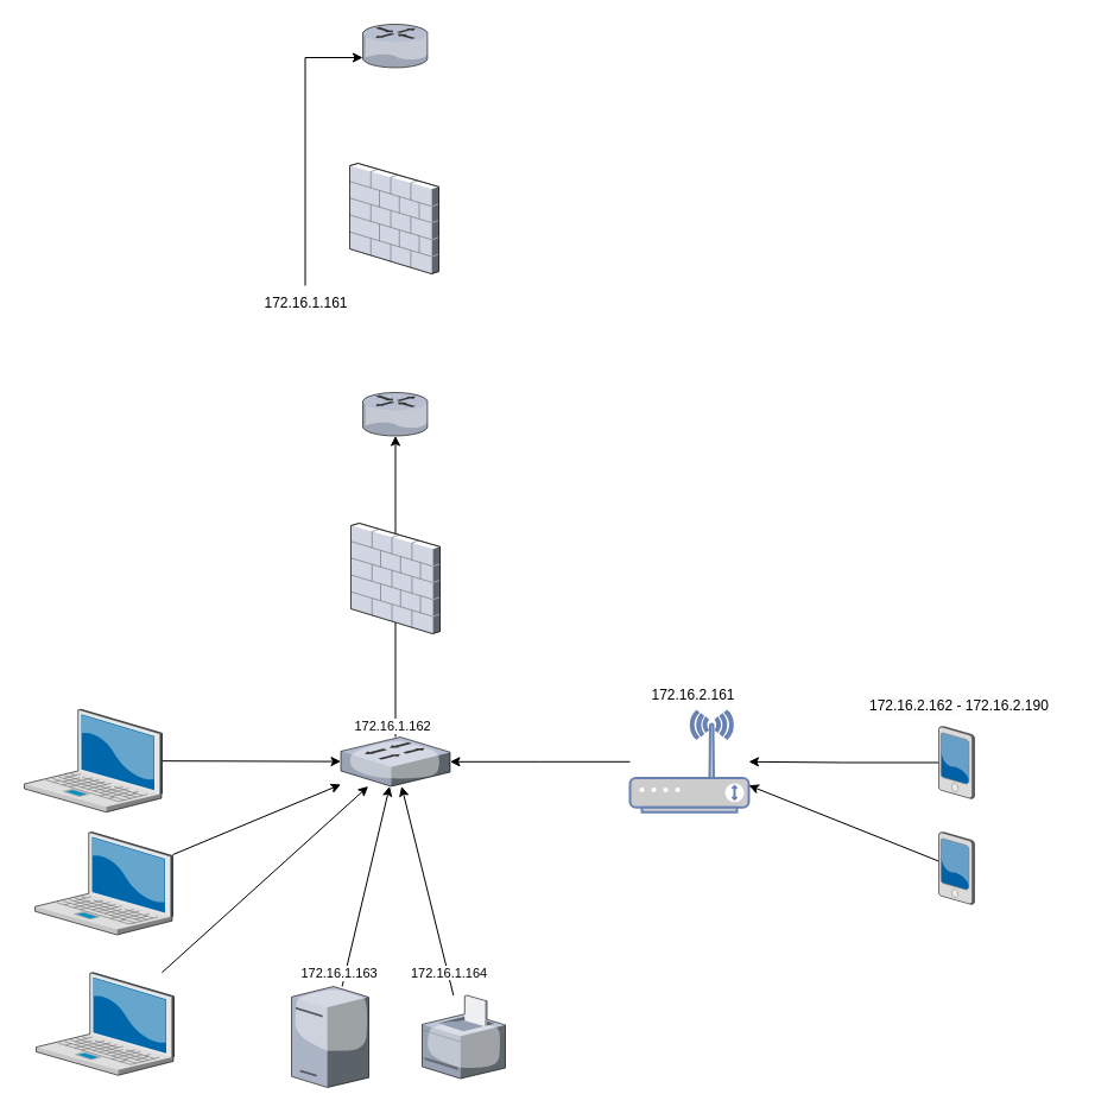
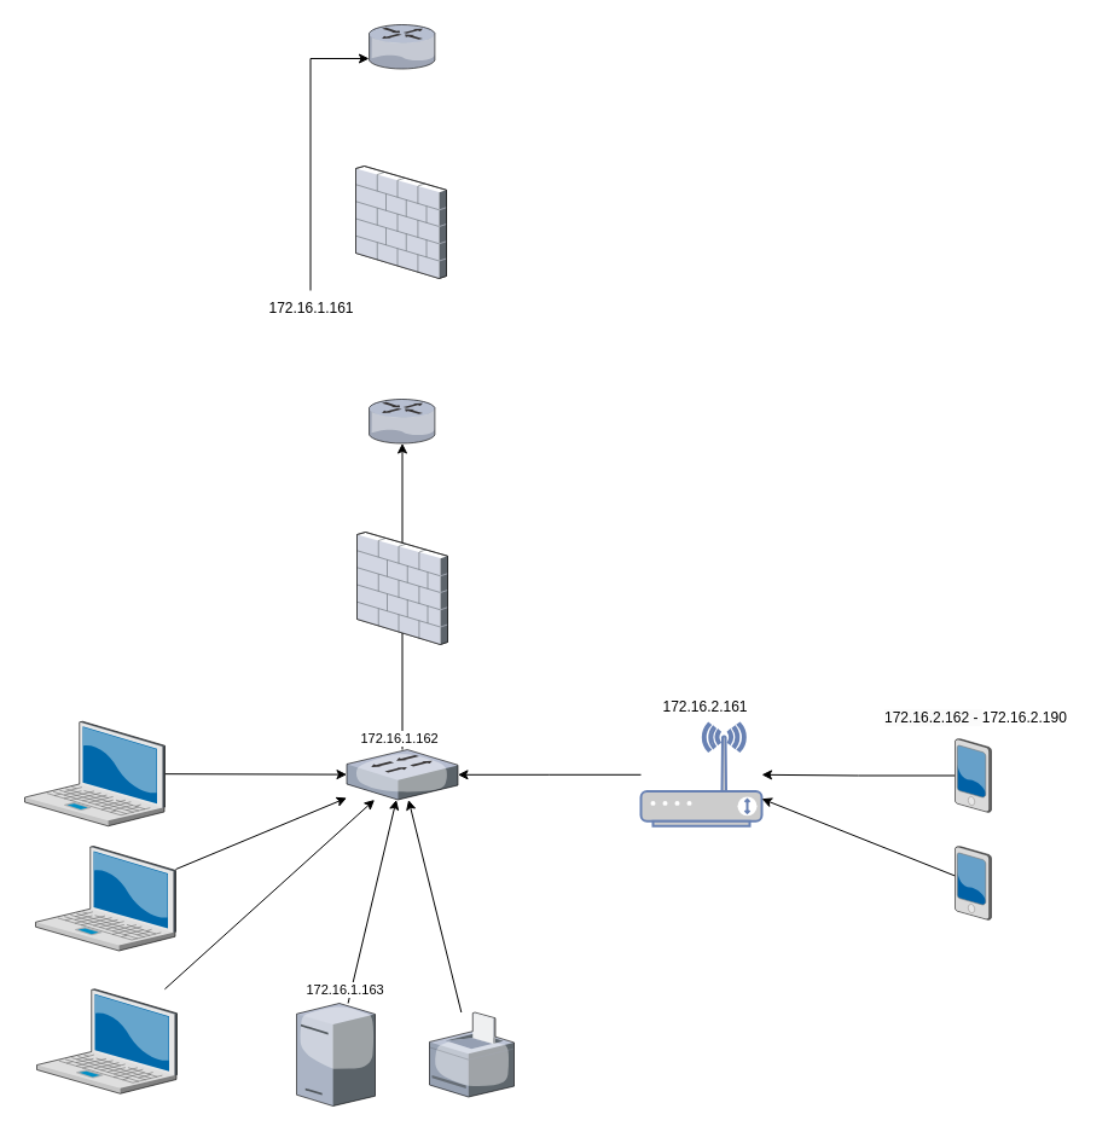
  <mxCell id="0" />
  <mxCell id="1" parent="0" />
  <mxCell id="2" style="rounded=0;orthogonalLoop=1;jettySize=auto;html=1;" edge="1" parent="1" source="3" target="9"><mxGeometry relative="1" as="geometry" /></mxCell>
  <mxCell id="3" value="" style="verticalLabelPosition=bottom;sketch=0;aspect=fixed;html=1;verticalAlign=top;strokeColor=none;align=center;outlineConnect=0;shape=mxgraph.citrix.printer;" vertex="1" parent="1"><mxGeometry x="355" y="837.5" width="70" height="70" as="geometry" /></mxCell>
  <mxCell id="4" value="" style="verticalLabelPosition=bottom;sketch=0;aspect=fixed;html=1;verticalAlign=top;strokeColor=none;align=center;outlineConnect=0;shape=mxgraph.citrix.router;" vertex="1" parent="1"><mxGeometry x="305" y="330" width="55" height="36.5" as="geometry" /></mxCell>
  <mxCell id="5" style="rounded=0;orthogonalLoop=1;jettySize=auto;html=1;" edge="1" parent="1" source="6" target="9"><mxGeometry relative="1" as="geometry" /></mxCell>
  <mxCell id="6" value="" style="verticalLabelPosition=bottom;sketch=0;aspect=fixed;html=1;verticalAlign=top;strokeColor=none;align=center;outlineConnect=0;shape=mxgraph.citrix.laptop_2;" vertex="1" parent="1"><mxGeometry x="30" y="818.25" width="116" height="86.5" as="geometry" /></mxCell>
  <mxCell id="7" style="edgeStyle=orthogonalEdgeStyle;rounded=0;orthogonalLoop=1;jettySize=auto;html=1;" edge="1" parent="1" source="9" target="4"><mxGeometry relative="1" as="geometry" /></mxCell>
  <mxCell id="8" value="172.16.1.162" style="edgeLabel;html=1;align=center;verticalAlign=middle;resizable=0;points=[];" vertex="1" connectable="0" parent="7"><mxGeometry x="-0.918" y="3" relative="1" as="geometry"><mxPoint as="offset" /></mxGeometry></mxCell>
  <mxCell id="9" value="" style="verticalLabelPosition=bottom;sketch=0;aspect=fixed;html=1;verticalAlign=top;strokeColor=none;align=center;outlineConnect=0;shape=mxgraph.citrix.switch;" vertex="1" parent="1"><mxGeometry x="286.5" y="620" width="92" height="41.5" as="geometry" /></mxCell>
  <mxCell id="10" style="rounded=0;orthogonalLoop=1;jettySize=auto;html=1;" edge="1" parent="1" source="11" target="9"><mxGeometry relative="1" as="geometry" /></mxCell>
  <mxCell id="11" value="" style="verticalLabelPosition=bottom;sketch=0;aspect=fixed;html=1;verticalAlign=top;strokeColor=none;align=center;outlineConnect=0;shape=mxgraph.citrix.laptop_2;" vertex="1" parent="1"><mxGeometry x="29" y="700" width="116" height="86.5" as="geometry" /></mxCell>
  <mxCell id="12" style="rounded=0;orthogonalLoop=1;jettySize=auto;html=1;" edge="1" parent="1" source="13" target="9"><mxGeometry relative="1" as="geometry" /></mxCell>
  <mxCell id="13" value="" style="verticalLabelPosition=bottom;sketch=0;aspect=fixed;html=1;verticalAlign=top;strokeColor=none;align=center;outlineConnect=0;shape=mxgraph.citrix.laptop_2;" vertex="1" parent="1"><mxGeometry x="20" y="596.75" width="116" height="86.5" as="geometry" /></mxCell>
  <mxCell id="14" style="rounded=0;orthogonalLoop=1;jettySize=auto;html=1;" edge="1" parent="1" source="16" target="9"><mxGeometry relative="1" as="geometry" /></mxCell>
  <mxCell id="15" value="172.16.1.163" style="edgeLabel;html=1;align=center;verticalAlign=middle;resizable=0;points=[];" vertex="1" connectable="0" parent="14"><mxGeometry x="-0.771" y="4" relative="1" as="geometry"><mxPoint x="-4" y="9" as="offset" /></mxGeometry></mxCell>
  <mxCell id="16" value="" style="verticalLabelPosition=bottom;sketch=0;aspect=fixed;html=1;verticalAlign=top;strokeColor=none;align=center;outlineConnect=0;shape=mxgraph.citrix.license_server;" vertex="1" parent="1"><mxGeometry x="245" y="830" width="65" height="85" as="geometry" /></mxCell>
  <mxCell id="17" value="" style="verticalLabelPosition=bottom;sketch=0;aspect=fixed;html=1;verticalAlign=top;strokeColor=none;align=center;outlineConnect=0;shape=mxgraph.citrix.firewall;" vertex="1" parent="1"><mxGeometry x="295" y="440" width="75" height="93" as="geometry" /></mxCell>
  <mxCell id="18" value="" style="verticalLabelPosition=bottom;sketch=0;aspect=fixed;html=1;verticalAlign=top;strokeColor=none;align=center;outlineConnect=0;shape=mxgraph.citrix.router;" vertex="1" parent="1"><mxGeometry x="305" y="20" width="55" height="36.5" as="geometry" /></mxCell>
- <mxCell id="19" value="&lt;span style=&quot;color: rgb(0, 0, 0); font-family: Helvetica; font-size: 11px; font-style: normal; font-variant-ligatures: normal; font-variant-caps: normal; font-weight: 400; letter-spacing: normal; orphans: 2; text-align: center; text-indent: 0px; text-transform: none; widows: 2; word-spacing: 0px; -webkit-text-stroke-width: 0px; background-color: rgb(255, 255, 255); text-decoration-thickness: initial; text-decoration-style: initial; text-decoration-color: initial; float: none; display: inline !important;&quot;&gt;172.16.1.164&lt;br&gt;&lt;br&gt;&lt;/span&gt;" style="text;whiteSpace=wrap;html=1;" vertex="1" parent="1"><mxGeometry x="344" y="805" width="70" height="20" as="geometry" /></mxCell>
  <mxCell id="20" style="edgeStyle=orthogonalEdgeStyle;rounded=0;orthogonalLoop=1;jettySize=auto;html=1;" edge="1" parent="1" source="21" target="18"><mxGeometry relative="1" as="geometry"><Array as="points"><mxPoint x="332" y="48" /></Array></mxGeometry></mxCell>
  <mxCell id="21" value="172.16.1.161" style="text;html=1;align=center;verticalAlign=middle;resizable=0;points=[];autosize=1;strokeColor=none;fillColor=none;" vertex="1" parent="1"><mxGeometry x="211.5" y="240" width="90" height="30" as="geometry" /></mxCell>
  <mxCell id="22" value="" style="verticalLabelPosition=bottom;sketch=0;aspect=fixed;html=1;verticalAlign=top;strokeColor=none;align=center;outlineConnect=0;shape=mxgraph.citrix.firewall;" vertex="1" parent="1"><mxGeometry x="294" y="137" width="75" height="93" as="geometry" /></mxCell>
  <mxCell id="23" style="edgeStyle=orthogonalEdgeStyle;rounded=0;orthogonalLoop=1;jettySize=auto;html=1;" edge="1" parent="1" source="24" target="9"><mxGeometry relative="1" as="geometry" /></mxCell>
  <mxCell id="24" value="" style="fontColor=#0066CC;verticalAlign=top;verticalLabelPosition=bottom;labelPosition=center;align=center;html=1;outlineConnect=0;fillColor=#CCCCCC;strokeColor=#6881B3;gradientColor=none;gradientDirection=north;strokeWidth=2;shape=mxgraph.networks.wireless_modem;" vertex="1" parent="1"><mxGeometry x="530" y="598.25" width="100" height="85" as="geometry" /></mxCell>
  <mxCell id="25" value="172.16.2.161" style="text;html=1;align=center;verticalAlign=middle;resizable=0;points=[];autosize=1;strokeColor=none;fillColor=none;" vertex="1" parent="1"><mxGeometry x="538" y="570" width="90" height="30" as="geometry" /></mxCell>
  <mxCell id="26" style="edgeStyle=orthogonalEdgeStyle;rounded=0;orthogonalLoop=1;jettySize=auto;html=1;" edge="1" parent="1" source="27" target="24"><mxGeometry relative="1" as="geometry" /></mxCell>
  <mxCell id="27" value="" style="verticalLabelPosition=bottom;sketch=0;aspect=fixed;html=1;verticalAlign=top;strokeColor=none;align=center;outlineConnect=0;shape=mxgraph.citrix.pda;" vertex="1" parent="1"><mxGeometry x="790" y="611" width="30" height="61" as="geometry" /></mxCell>
  <mxCell id="28" value="&lt;span style=&quot;color: rgb(0, 0, 0); font-family: Helvetica; font-size: 12px; font-style: normal; font-variant-ligatures: normal; font-variant-caps: normal; font-weight: 400; letter-spacing: normal; orphans: 2; text-align: center; text-indent: 0px; text-transform: none; widows: 2; word-spacing: 0px; -webkit-text-stroke-width: 0px; background-color: rgb(251, 251, 251); text-decoration-thickness: initial; text-decoration-style: initial; text-decoration-color: initial; float: none; display: inline !important;&quot;&gt;172.16.2.162 -&amp;nbsp;&lt;/span&gt;172.16.2.190&lt;br&gt;" style="text;whiteSpace=wrap;html=1;" vertex="1" parent="1"><mxGeometry x="730" y="580" width="170" height="40" as="geometry" /></mxCell>
  <mxCell id="29" style="rounded=0;orthogonalLoop=1;jettySize=auto;html=1;" edge="1" parent="1" source="30" target="24"><mxGeometry relative="1" as="geometry" /></mxCell>
  <mxCell id="30" value="" style="verticalLabelPosition=bottom;sketch=0;aspect=fixed;html=1;verticalAlign=top;strokeColor=none;align=center;outlineConnect=0;shape=mxgraph.citrix.pda;" vertex="1" parent="1"><mxGeometry x="790" y="700" width="30" height="61" as="geometry" /></mxCell>
